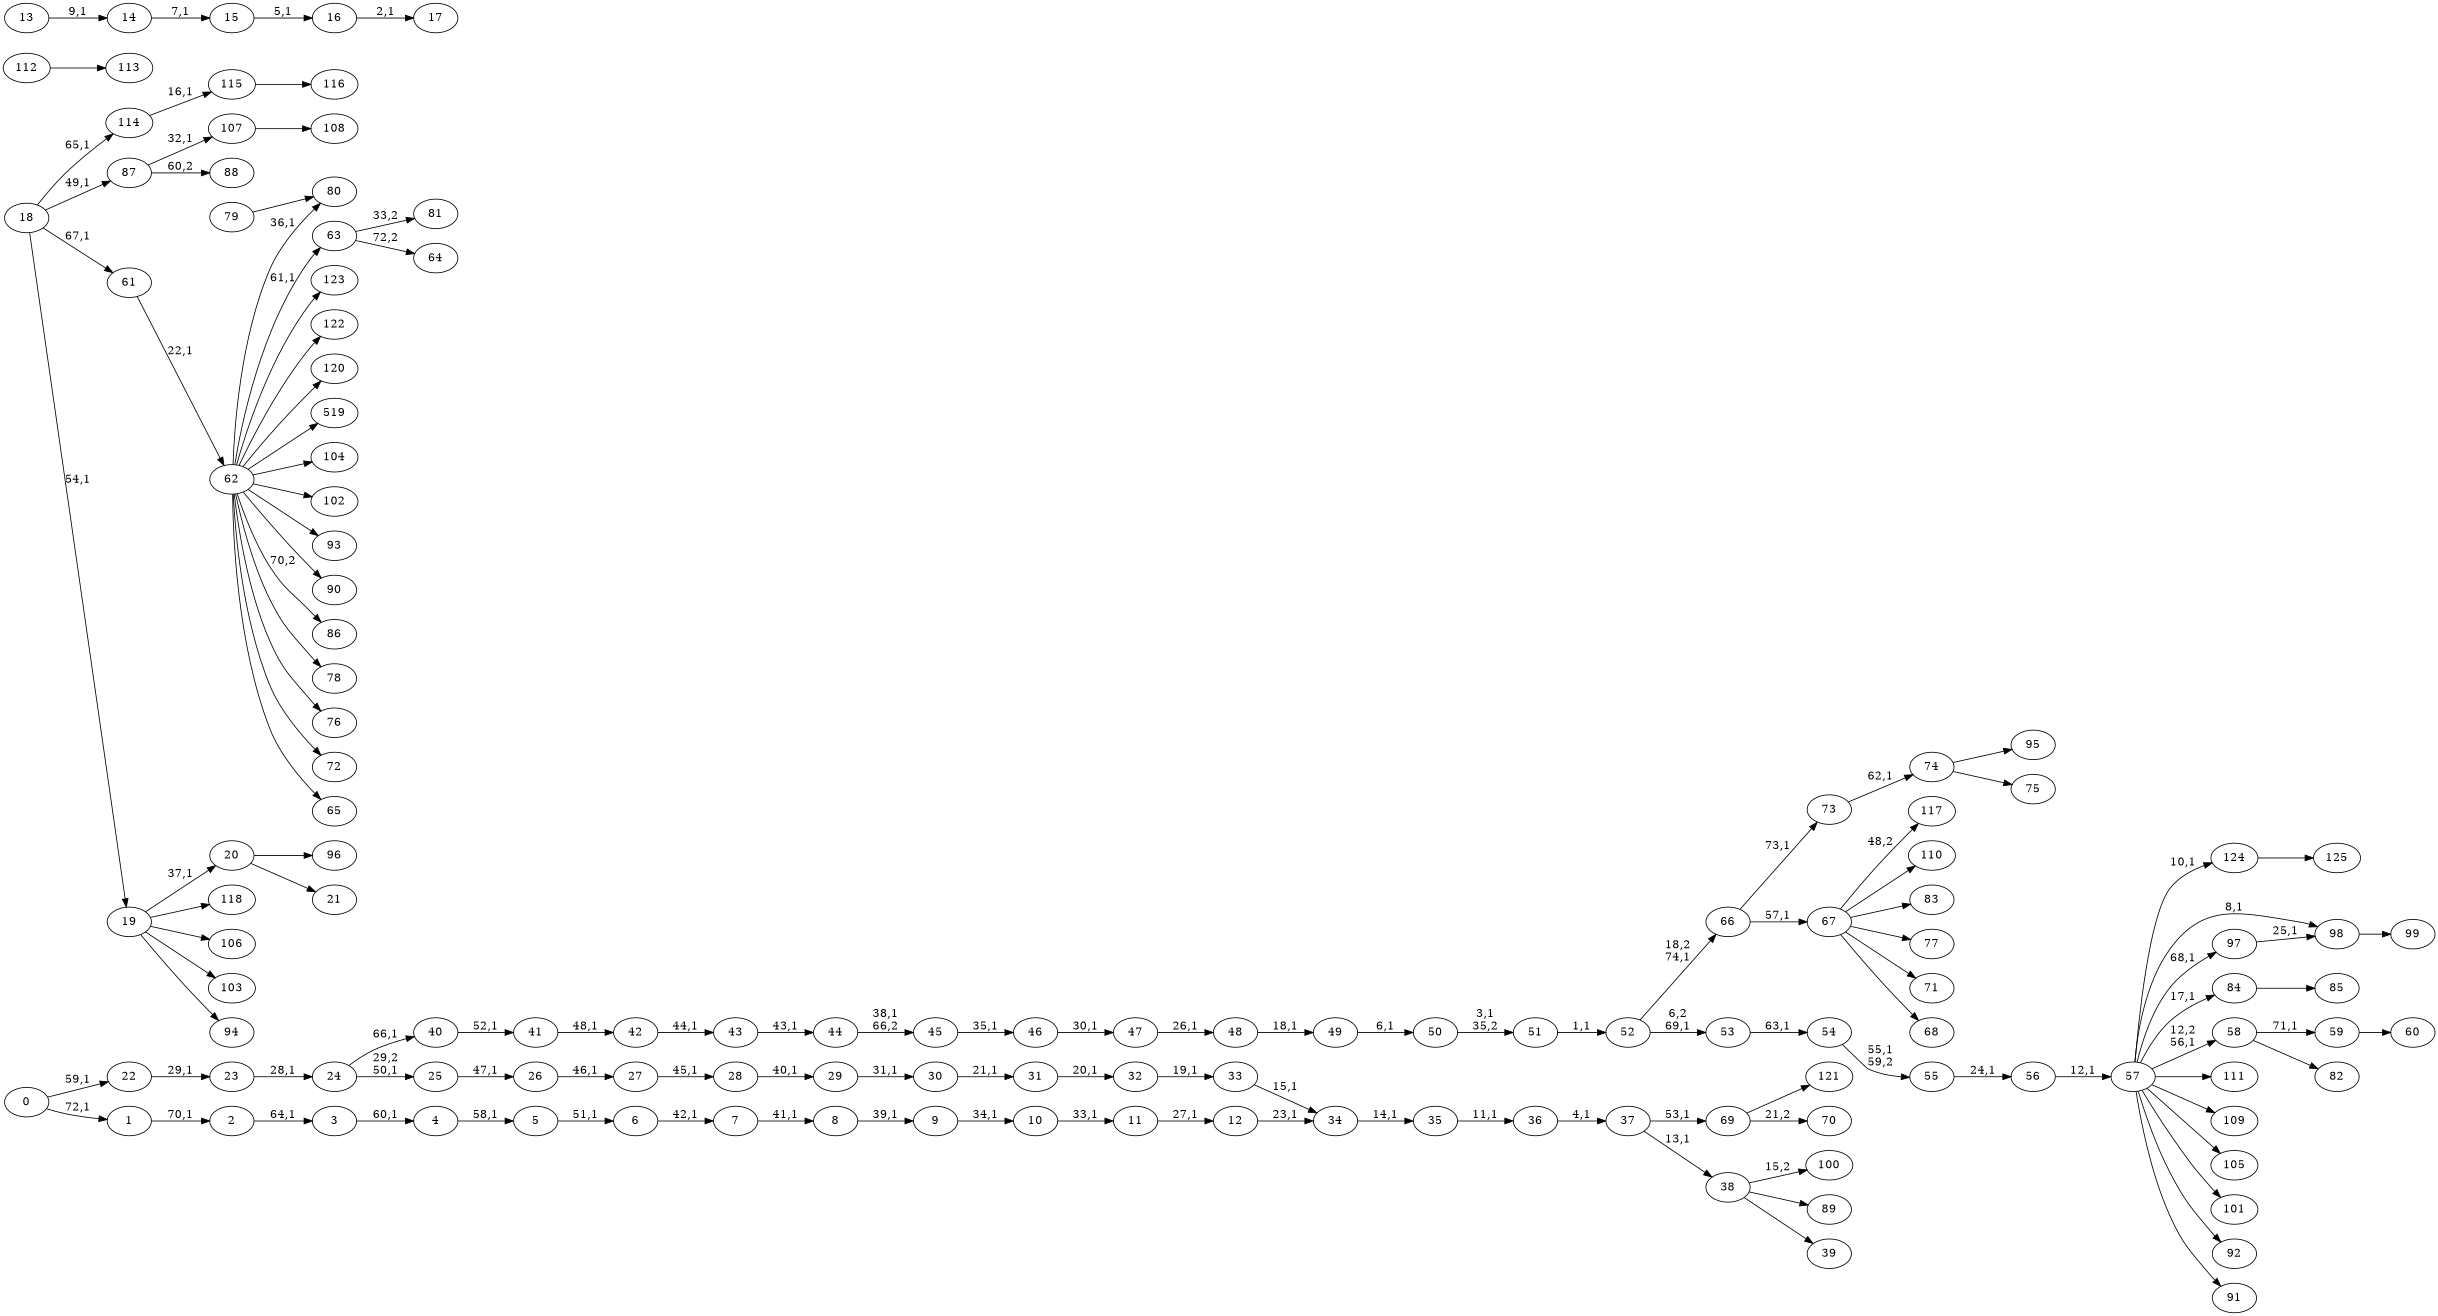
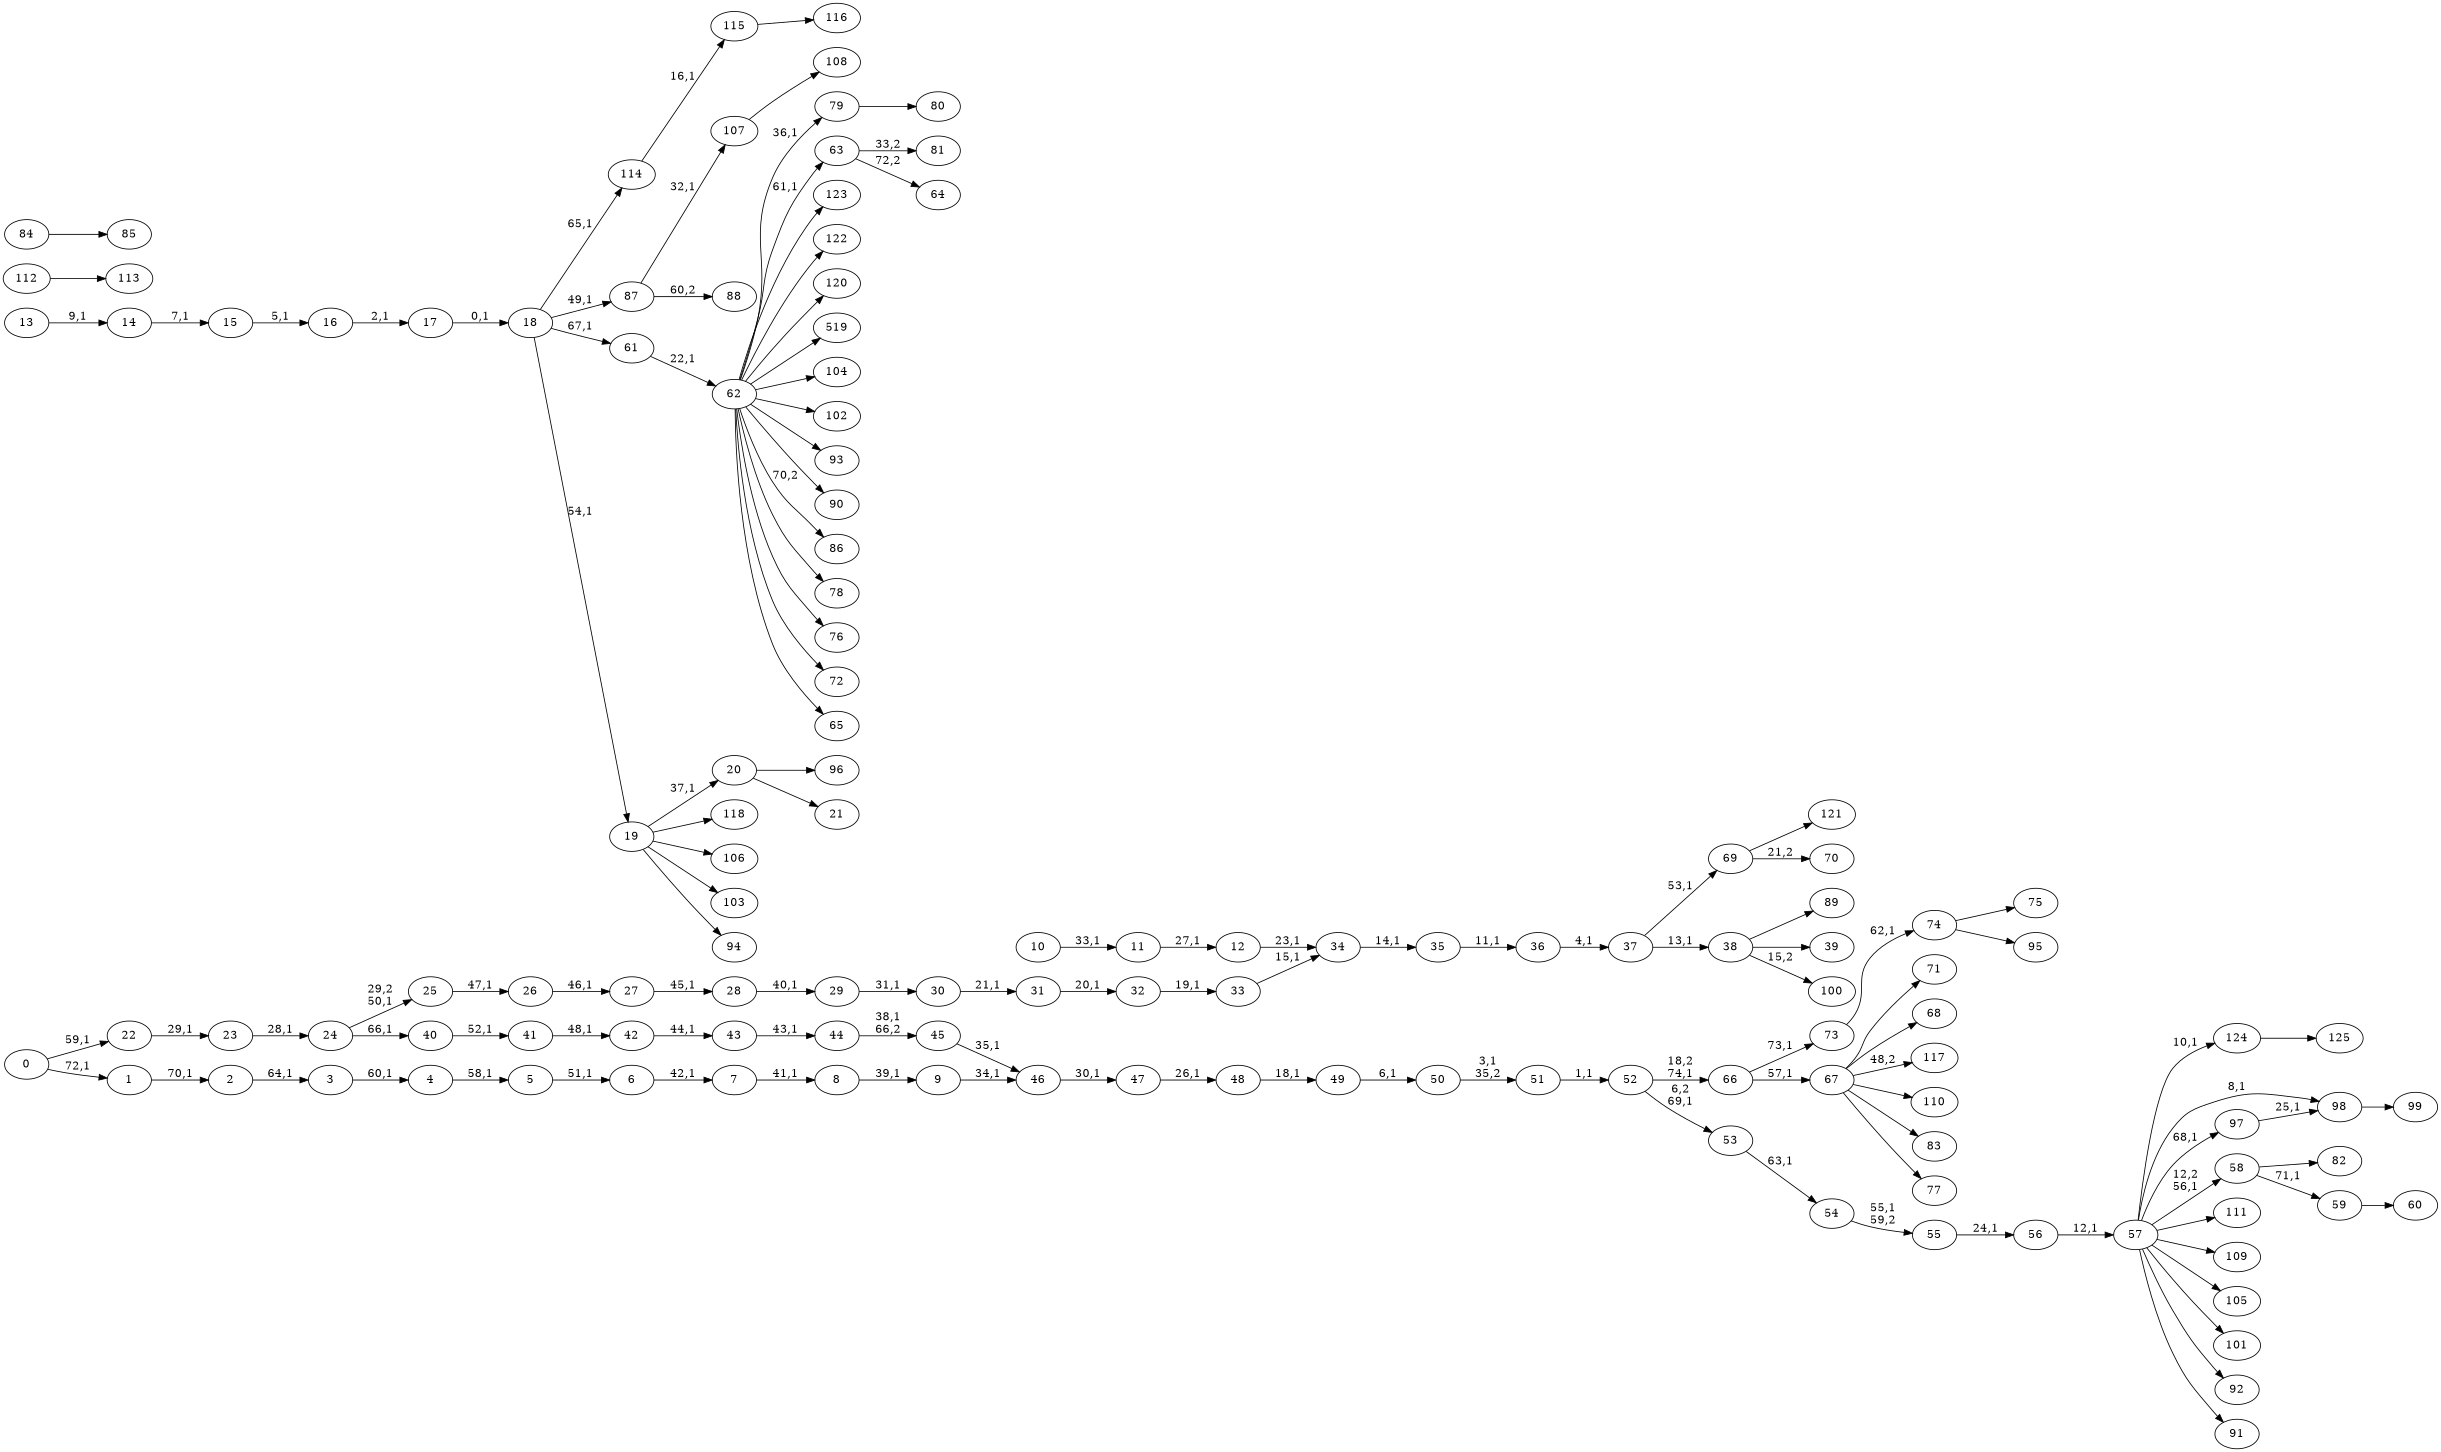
  digraph {
    rankdir=LR
    124
    125
    115
    116
    114
    112
    113
    107
    108
    98
    99
    97
    87
    88
    84
    85
    79
    80
    74
    95
    75
    73
    69
    121
    70
    67
    117
    110
    83
    77
    71
    68
    66
    63
    81
    64
    62
    123
    122
    120
    n41 [label=519]
    104
    102
    93
    90
    86
    78
    76
    72
    65
    61
    59
    60
    58
    82
    57
    111
    109
    105
    101
    92
    91
    56
    55
    54
    53
    52
    51
    50
    49
    48
    47
    46
    45
    44
    43
    42
    41
    40
    38
    100
    89
    39
    37
    36
    35
    34
    33
    32
    31
    30
    29
    28
    27
    26
    25
    24
    23
    22
    20
    96
    21
    19
    118
    106
    103
    94
    18
    17
    16
    15
    14
    13
    12
    11
    10
    9
    8
    7
    6
    5
    4
    3
    2
    1
    0
    124 -> 125
    115 -> 116
    114 -> 115 [label="16,1"]
    112 -> 113
    107 -> 108
    98 -> 99
    97 -> 98 [label="25,1"]
    87 -> 107 [label="32,1"]
    87 -> 88 [label="60,2"]
    84 -> 85
    79 -> 80
    74 -> 95
    74 -> 75
    73 -> 74 [label="62,1"]
    69 -> 121
    69 -> 70 [label="21,2"]
    67 -> 117 [label="48,2"]
    67 -> 110
    67 -> 83
    67 -> 77
    67 -> 71
    67 -> 68
    66 -> 73 [label="73,1"]
    66 -> 67 [label="57,1"]
    63 -> 81 [label="33,2"]
    63 -> 64 [label="72,2"]
-   62 -> 80 [label="36,1"]
+   62 -> 79 [label="36,1"]
    62 -> 63 [label="61,1"]
    62 -> 123
    62 -> 122
    62 -> 120
    62 -> n41
    62 -> 104
    62 -> 102
    62 -> 93
    62 -> 90
    62 -> 86 [label="70,2"]
    62 -> 78
    62 -> 76
    62 -> 72
    62 -> 65
    61 -> 62 [label="22,1"]
    59 -> 60
    58 -> 59 [label="71,1"]
    58 -> 82
    57 -> 124 [label="10,1"]
    57 -> 98 [label="8,1"]
    57 -> 97 [label="68,1"]
-   57 -> 84 [label="17,1"]
    57 -> 58 [label="12,2\n56,1"]
    57 -> 111
    57 -> 109
    57 -> 105
    57 -> 101
    57 -> 92
    57 -> 91
    56 -> 57 [label="12,1"]
    55 -> 56 [label="24,1"]
    54 -> 55 [label="55,1\n59,2"]
    53 -> 54 [label="63,1"]
    52 -> 66 [label="18,2\n74,1"]
    52 -> 53 [label="6,2\n69,1"]
    51 -> 52 [label="1,1"]
    50 -> 51 [label="3,1\n35,2"]
    49 -> 50 [label="6,1"]
    48 -> 49 [label="18,1"]
    47 -> 48 [label="26,1"]
    46 -> 47 [label="30,1"]
    45 -> 46 [label="35,1"]
    44 -> 45 [label="38,1\n66,2"]
    43 -> 44 [label="43,1"]
    42 -> 43 [label="44,1"]
    41 -> 42 [label="48,1"]
    40 -> 41 [label="52,1"]
    38 -> 100 [label="15,2"]
    38 -> 89
    38 -> 39
    37 -> 69 [label="53,1"]
    37 -> 38 [label="13,1"]
    36 -> 37 [label="4,1"]
    35 -> 36 [label="11,1"]
    34 -> 35 [label="14,1"]
    33 -> 34 [label="15,1"]
    32 -> 33 [label="19,1"]
    31 -> 32 [label="20,1"]
    30 -> 31 [label="21,1"]
    29 -> 30 [label="31,1"]
    28 -> 29 [label="40,1"]
    27 -> 28 [label="45,1"]
    26 -> 27 [label="46,1"]
    25 -> 26 [label="47,1"]
    24 -> 40 [label="66,1"]
    24 -> 25 [label="29,2\n50,1"]
    23 -> 24 [label="28,1"]
    22 -> 23 [label="29,1"]
    20 -> 96
    20 -> 21
    19 -> 20 [label="37,1"]
    19 -> 118
    19 -> 106
    19 -> 103
    19 -> 94
    18 -> 114 [label="65,1"]
    18 -> 87 [label="49,1"]
    18 -> 61 [label="67,1"]
    18 -> 19 [label="54,1"]
+   17 -> 18 [label="0,1"]
    16 -> 17 [label="2,1"]
    15 -> 16 [label="5,1"]
    14 -> 15 [label="7,1"]
    13 -> 14 [label="9,1"]
    12 -> 34 [label="23,1"]
    11 -> 12 [label="27,1"]
    10 -> 11 [label="33,1"]
-   9 -> 10 [label="34,1"]
+   9 -> 46 [label="34,1"]
    8 -> 9 [label="39,1"]
    7 -> 8 [label="41,1"]
    6 -> 7 [label="42,1"]
    5 -> 6 [label="51,1"]
    4 -> 5 [label="58,1"]
    3 -> 4 [label="60,1"]
    2 -> 3 [label="64,1"]
    1 -> 2 [label="70,1"]
    0 -> 22 [label="59,1"]
    0 -> 1 [label="72,1"]
  }
